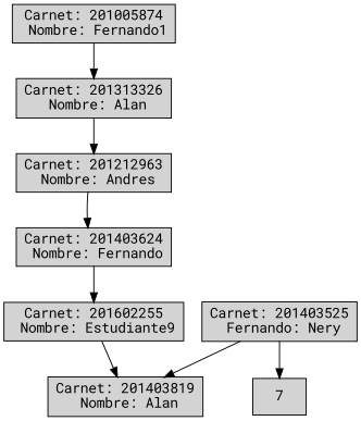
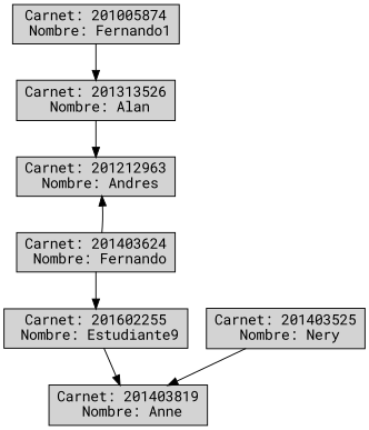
  digraph {
    fontname="Roboto Mono"
    rankdir=TB
    node [fontname="Roboto Mono" shape=record style=filled]
    edge [fontname="Roboto Mono"]
    n1 [label="Carnet: 201005874\n Nombre: Fernando1"]
-   n2 [label="Carnet: 201313326\n Nombre: Alan"]
+   n2 [label="Carnet: 201313526\n Nombre: Alan"]
    n3 [label="Carnet: 201212963\n Nombre: Andres"]
    n4 [label="Carnet: 201403624\n Nombre: Fernando"]
    n5 [label="Carnet: 201602255\n Nombre: Estudiante9"]
-   n6 [label="Carnet: 201403819\n Nombre: Alan"]
-   n7 [label="Carnet: 201403525\n Fernando: Nery"]
-   7
+   n6 [label="Carnet: 201403819\n Nombre: Anne"]
+   n7 [label="Carnet: 201403525\n Nombre: Nery"]
    n1 -> n2
    n2 -> n3
-   n3 -> n4
+   n4 -> n3
    n4 -> n5
    n5 -> n6
    n7 -> n6
-   n7 -> 7
  }
